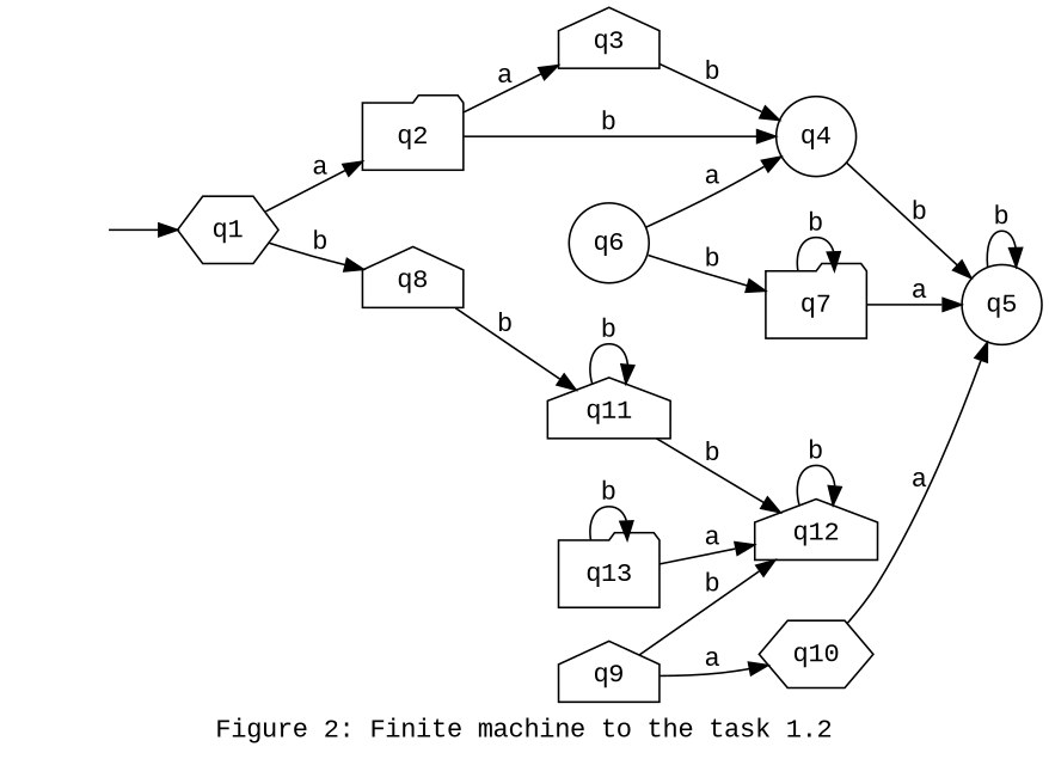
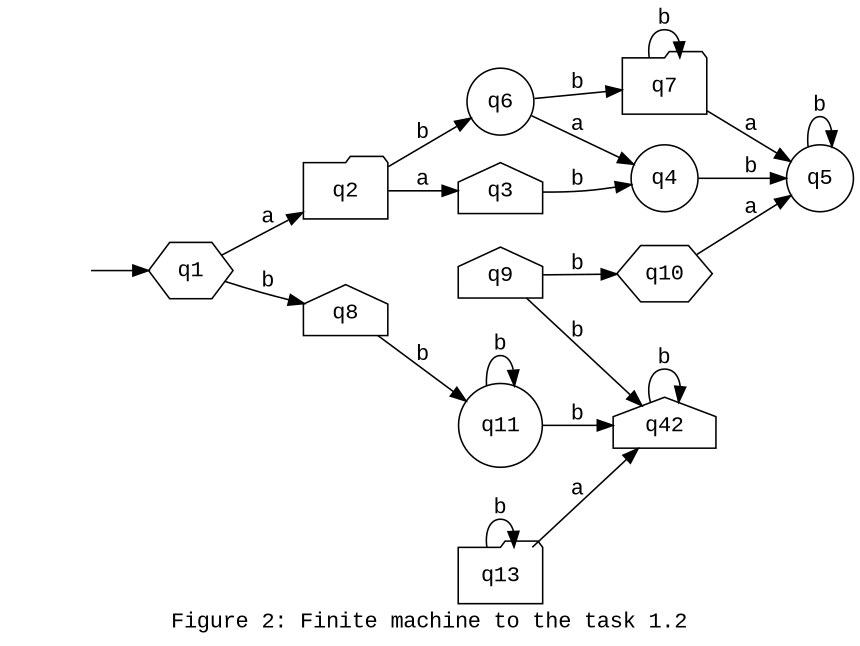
  digraph {
    fontname="Liberation Mono"
    label="Figure 2: Finite machine to the task 1.2"
    rankdir=LR
    node [fontname="Liberation Mono" shape=house]
    edge [fontname="Liberation Mono"]
    "" [shape=none]
    q1 [shape=hexagon]
    q2 [shape=folder]
    q8
    q5 [shape=circle]
    q7 [shape=folder]
-   q11
-   q12
+   q11 [shape=circle]
+   q12 [label=q42]
    q13 [shape=folder]
    q3
    q6 [shape=circle]
    q4 [shape=circle]
    q9
    q10 [shape=hexagon]
    "" -> q1
    q1 -> q2 [label=a]
    q1 -> q8 [label=b]
    q2 -> q3 [label=a]
-   q2 -> q4 [label=b]
+   q2 -> q6 [label=b]
    q8 -> q11 [label=b]
    q5 -> q5 [label=b]
    q7 -> q5 [label=a]
    q7 -> q7 [label=b]
    q11 -> q11 [label=b]
    q11 -> q12 [label=b]
    q12 -> q12 [label=b]
    q13 -> q12 [label=a]
    q13 -> q13 [label=b]
    q3 -> q4 [label=b]
    q6 -> q7 [label=b]
    q6 -> q4 [label=a]
    q4 -> q5 [label=b]
    q9 -> q12 [label=b]
-   q9 -> q10 [label=a]
+   q9 -> q10 [label=b]
    q10 -> q5 [label=a]
  }
